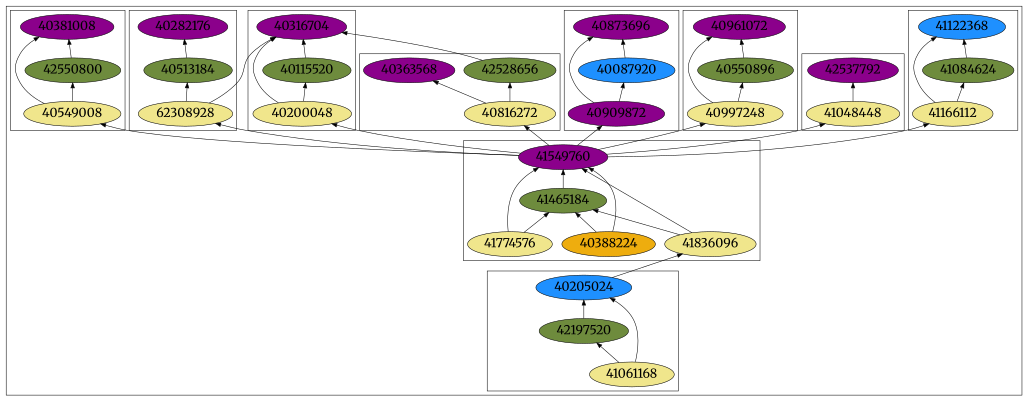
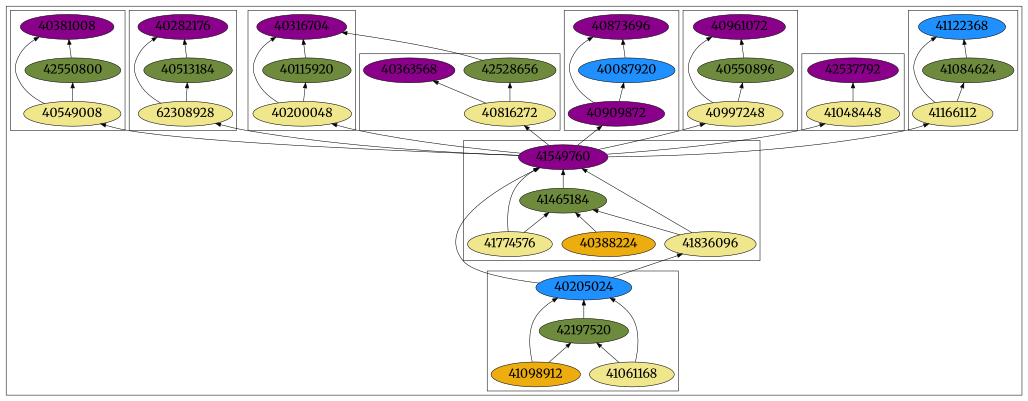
  digraph {
    fontname=Merriweather
    fontsize=24
    rankdir=BT
    node [fillcolor=khaki fontname=Merriweather fontsize=24 shape=ellipse style=filled]
    edge [arrowhead=normal color=black constraint=true fontname=Merriweather style=solid]
    40205024 [fillcolor=dodgerblue]
    42197520 [fillcolor=darkolivegreen4]
    41061168
+   41098912 [fillcolor=darkgoldenrod2]
    41549760 [fillcolor=magenta4]
    41465184 [fillcolor=darkolivegreen4]
    41774576
    41836096
    40388224 [fillcolor=darkgoldenrod2]
    40381008 [fillcolor=magenta4]
    42550800 [fillcolor=darkolivegreen4]
    40549008
    40282176 [fillcolor=magenta4]
    40513184 [fillcolor=darkolivegreen4]
    n15 [label=62308928]
    40316704 [fillcolor=magenta4]
-   40115920 [fillcolor=darkolivegreen4 label=40115520]
+   40115920 [fillcolor=darkolivegreen4]
    40200048
    40363568 [fillcolor=magenta4]
    42528656 [fillcolor=darkolivegreen4]
    40816272
    40873696 [fillcolor=magenta4]
    40087920 [fillcolor=dodgerblue]
    40909872 [fillcolor=magenta4]
    40961072 [fillcolor=magenta4]
    40550896 [fillcolor=darkolivegreen4]
    40997248
    42537792 [fillcolor=magenta4]
    41048448
    41122368 [fillcolor=dodgerblue]
    41084624 [fillcolor=darkolivegreen4]
    n32 [label=41166112]
    subgraph cluster_1 {
      subgraph cluster_2 {
        40205024
        42197520
        41061168
+       41098912
      }
      subgraph cluster_3 {
        41549760
        41465184
        41774576
        41836096
        40388224
      }
      subgraph cluster_4 {
        40381008
        42550800
        40549008
      }
      subgraph cluster_5 {
        40282176
        40513184
        n15
      }
      subgraph cluster_6 {
        40316704
        40115920
        40200048
      }
      subgraph cluster_7 {
        40363568
        42528656
        40816272
      }
      subgraph cluster_8 {
        40873696
        40087920
        40909872
      }
      subgraph cluster_9 {
        40961072
        40550896
        40997248
      }
      subgraph cluster_10 {
        42537792
        41048448
      }
      subgraph cluster_11 {
        41122368
        41084624
        n32
      }
    }
    40205024 -> 41836096
    42197520 -> 40205024
    41061168 -> 40205024
    41061168 -> 42197520
+   41098912 -> 40205024
+   41098912 -> 42197520
    41549760 -> 40549008
    41549760 -> n15
    41549760 -> 40200048
    41549760 -> 40816272
    41549760 -> 40909872
    41549760 -> 40997248
    41549760 -> 41048448
    41549760 -> n32
    41465184 -> 41549760
    41774576 -> 41549760
    41774576 -> 41465184
    41836096 -> 41549760
    41836096 -> 41465184
-   40388224 -> 41549760
+   40205024 -> 41549760
    40388224 -> 41465184
    42550800 -> 40381008
    40549008 -> 40381008
    40549008 -> 42550800
    40513184 -> 40282176
-   n15 -> 40316704
+   n15 -> 40282176
    n15 -> 40513184
    40115920 -> 40316704
    40200048 -> 40316704
    40200048 -> 40115920
    42528656 -> 40316704
    40816272 -> 40363568
    40816272 -> 42528656
    40087920 -> 40873696
    40909872 -> 40873696
    40909872 -> 40087920
    40550896 -> 40961072
    40997248 -> 40961072
    40997248 -> 40550896
    41048448 -> 42537792
    41084624 -> 41122368
    n32 -> 41122368
    n32 -> 41084624
  }
